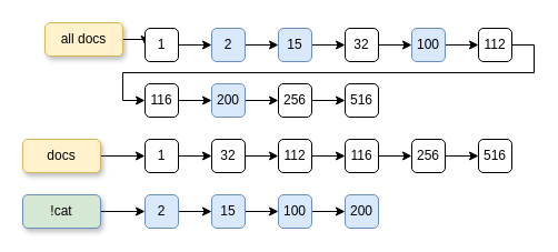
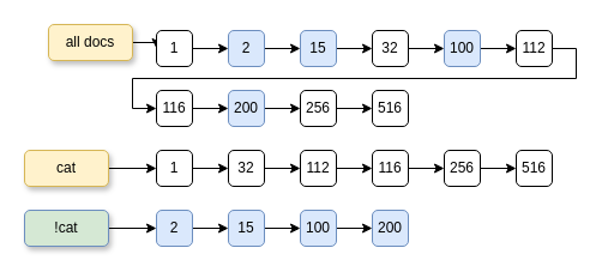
  <mxCell id="0" />
  <mxCell id="1" parent="0" />
  <mxCell id="2" style="edgeStyle=orthogonalEdgeStyle;rounded=0;orthogonalLoop=1;jettySize=auto;html=1;exitX=1;exitY=0.5;exitDx=0;exitDy=0;entryX=0;entryY=0.5;entryDx=0;entryDy=0;" edge="1" parent="1" source="3" target="5"><mxGeometry relative="1" as="geometry" /></mxCell>
- <mxCell id="3" value="docs" style="rounded=1;whiteSpace=wrap;html=1;fillColor=#fff2cc;strokeColor=#d6b656;shadow=1;" vertex="1" parent="1"><mxGeometry x="20" y="125" width="70" height="30" as="geometry" /></mxCell>
+ <mxCell id="3" value="cat" style="rounded=1;whiteSpace=wrap;html=1;fillColor=#fff2cc;strokeColor=#d6b656;shadow=1;" vertex="1" parent="1"><mxGeometry x="20" y="125" width="70" height="30" as="geometry" /></mxCell>
  <mxCell id="4" style="edgeStyle=orthogonalEdgeStyle;rounded=0;orthogonalLoop=1;jettySize=auto;html=1;exitX=1;exitY=0.5;exitDx=0;exitDy=0;entryX=0;entryY=0.5;entryDx=0;entryDy=0;" edge="1" parent="1" source="5" target="10"><mxGeometry relative="1" as="geometry" /></mxCell>
  <mxCell id="5" value="1" style="rounded=1;whiteSpace=wrap;html=1;" vertex="1" parent="1"><mxGeometry x="130" y="125" width="30" height="30" as="geometry" /></mxCell>
  <mxCell id="6" style="edgeStyle=orthogonalEdgeStyle;rounded=0;orthogonalLoop=1;jettySize=auto;html=1;exitX=1;exitY=0.5;exitDx=0;exitDy=0;entryX=0;entryY=0.5;entryDx=0;entryDy=0;" edge="1" parent="1" source="7" target="8"><mxGeometry relative="1" as="geometry" /></mxCell>
  <mxCell id="7" value="256" style="rounded=1;whiteSpace=wrap;html=1;" vertex="1" parent="1"><mxGeometry x="370" y="125" width="30" height="30" as="geometry" /></mxCell>
  <mxCell id="8" value="516" style="rounded=1;whiteSpace=wrap;html=1;" vertex="1" parent="1"><mxGeometry x="430" y="125" width="30" height="30" as="geometry" /></mxCell>
  <mxCell id="9" style="edgeStyle=orthogonalEdgeStyle;rounded=0;orthogonalLoop=1;jettySize=auto;html=1;exitX=1;exitY=0.5;exitDx=0;exitDy=0;entryX=0;entryY=0.5;entryDx=0;entryDy=0;" edge="1" parent="1" source="10" target="12"><mxGeometry relative="1" as="geometry" /></mxCell>
  <mxCell id="10" value="32" style="rounded=1;whiteSpace=wrap;html=1;" vertex="1" parent="1"><mxGeometry x="190" y="125" width="30" height="30" as="geometry" /></mxCell>
  <mxCell id="11" style="edgeStyle=orthogonalEdgeStyle;rounded=0;orthogonalLoop=1;jettySize=auto;html=1;exitX=1;exitY=0.5;exitDx=0;exitDy=0;entryX=0;entryY=0.5;entryDx=0;entryDy=0;" edge="1" parent="1" source="12" target="14"><mxGeometry relative="1" as="geometry"><mxPoint x="320" y="140" as="sourcePoint" /></mxGeometry></mxCell>
  <mxCell id="12" value="112" style="rounded=1;whiteSpace=wrap;html=1;" vertex="1" parent="1"><mxGeometry x="250" y="125" width="30" height="30" as="geometry" /></mxCell>
  <mxCell id="13" style="edgeStyle=orthogonalEdgeStyle;rounded=0;orthogonalLoop=1;jettySize=auto;html=1;exitX=1;exitY=0.5;exitDx=0;exitDy=0;entryX=0;entryY=0.5;entryDx=0;entryDy=0;" edge="1" parent="1" source="14" target="7"><mxGeometry relative="1" as="geometry" /></mxCell>
  <mxCell id="14" value="116" style="rounded=1;whiteSpace=wrap;html=1;" vertex="1" parent="1"><mxGeometry x="310" y="125" width="30" height="30" as="geometry" /></mxCell>
  <mxCell id="15" style="edgeStyle=orthogonalEdgeStyle;rounded=0;orthogonalLoop=1;jettySize=auto;html=1;exitX=1;exitY=0.5;exitDx=0;exitDy=0;entryX=0;entryY=0.5;entryDx=0;entryDy=0;" edge="1" source="16" target="18" parent="1"><mxGeometry relative="1" as="geometry" /></mxCell>
  <mxCell id="16" value="all docs" style="rounded=1;whiteSpace=wrap;html=1;fillColor=#fff2cc;strokeColor=#d6b656;shadow=1;" vertex="1" parent="1"><mxGeometry x="40" y="20" width="70" height="30" as="geometry" /></mxCell>
  <mxCell id="17" style="edgeStyle=orthogonalEdgeStyle;rounded=0;orthogonalLoop=1;jettySize=auto;html=1;exitX=1;exitY=0.5;exitDx=0;exitDy=0;entryX=0;entryY=0.5;entryDx=0;entryDy=0;" edge="1" source="18" target="24" parent="1"><mxGeometry relative="1" as="geometry" /></mxCell>
  <mxCell id="18" value="1" style="rounded=1;whiteSpace=wrap;html=1;" vertex="1" parent="1"><mxGeometry x="130" y="25" width="30" height="30" as="geometry" /></mxCell>
  <mxCell id="19" style="edgeStyle=orthogonalEdgeStyle;rounded=0;orthogonalLoop=1;jettySize=auto;html=1;exitX=1;exitY=0.5;exitDx=0;exitDy=0;entryX=0;entryY=0.5;entryDx=0;entryDy=0;" edge="1" source="20" target="22" parent="1"><mxGeometry relative="1" as="geometry" /></mxCell>
  <mxCell id="20" value="100" style="rounded=1;whiteSpace=wrap;html=1;fillColor=#dae8fc;strokeColor=#6c8ebf;" vertex="1" parent="1"><mxGeometry x="370" y="25" width="30" height="30" as="geometry" /></mxCell>
  <mxCell id="21" style="edgeStyle=orthogonalEdgeStyle;rounded=0;orthogonalLoop=1;jettySize=auto;html=1;exitX=1;exitY=0.5;exitDx=0;exitDy=0;entryX=0;entryY=0.5;entryDx=0;entryDy=0;" edge="1" parent="1" source="22" target="30"><mxGeometry relative="1" as="geometry"><Array as="points"><mxPoint x="480" y="40" /><mxPoint x="480" y="65" /><mxPoint x="110" y="65" /><mxPoint x="110" y="90" /></Array></mxGeometry></mxCell>
  <mxCell id="22" value="112" style="rounded=1;whiteSpace=wrap;html=1;" vertex="1" parent="1"><mxGeometry x="430" y="25" width="30" height="30" as="geometry" /></mxCell>
  <mxCell id="23" style="edgeStyle=orthogonalEdgeStyle;rounded=0;orthogonalLoop=1;jettySize=auto;html=1;exitX=1;exitY=0.5;exitDx=0;exitDy=0;entryX=0;entryY=0.5;entryDx=0;entryDy=0;" edge="1" source="24" target="26" parent="1"><mxGeometry relative="1" as="geometry" /></mxCell>
  <mxCell id="24" value="2" style="rounded=1;whiteSpace=wrap;html=1;fillColor=#dae8fc;strokeColor=#6c8ebf;" vertex="1" parent="1"><mxGeometry x="190" y="25" width="30" height="30" as="geometry" /></mxCell>
  <mxCell id="25" style="edgeStyle=orthogonalEdgeStyle;rounded=0;orthogonalLoop=1;jettySize=auto;html=1;exitX=1;exitY=0.5;exitDx=0;exitDy=0;entryX=0;entryY=0.5;entryDx=0;entryDy=0;" edge="1" source="26" target="28" parent="1"><mxGeometry relative="1" as="geometry"><mxPoint x="320" y="40" as="sourcePoint" /></mxGeometry></mxCell>
  <mxCell id="26" value="15" style="rounded=1;whiteSpace=wrap;html=1;fillColor=#dae8fc;strokeColor=#6c8ebf;" vertex="1" parent="1"><mxGeometry x="250" y="25" width="30" height="30" as="geometry" /></mxCell>
  <mxCell id="27" style="edgeStyle=orthogonalEdgeStyle;rounded=0;orthogonalLoop=1;jettySize=auto;html=1;exitX=1;exitY=0.5;exitDx=0;exitDy=0;entryX=0;entryY=0.5;entryDx=0;entryDy=0;" edge="1" source="28" target="20" parent="1"><mxGeometry relative="1" as="geometry" /></mxCell>
  <mxCell id="28" value="32" style="rounded=1;whiteSpace=wrap;html=1;" vertex="1" parent="1"><mxGeometry x="310" y="25" width="30" height="30" as="geometry" /></mxCell>
  <mxCell id="29" style="edgeStyle=orthogonalEdgeStyle;rounded=0;orthogonalLoop=1;jettySize=auto;html=1;exitX=1;exitY=0.5;exitDx=0;exitDy=0;entryX=0;entryY=0.5;entryDx=0;entryDy=0;" edge="1" parent="1" source="30" target="32"><mxGeometry relative="1" as="geometry" /></mxCell>
  <mxCell id="30" value="116" style="rounded=1;whiteSpace=wrap;html=1;" vertex="1" parent="1"><mxGeometry x="130" y="75" width="30" height="30" as="geometry" /></mxCell>
  <mxCell id="31" style="edgeStyle=orthogonalEdgeStyle;rounded=0;orthogonalLoop=1;jettySize=auto;html=1;exitX=1;exitY=0.5;exitDx=0;exitDy=0;entryX=0;entryY=0.5;entryDx=0;entryDy=0;" edge="1" parent="1" source="32" target="34"><mxGeometry relative="1" as="geometry" /></mxCell>
  <mxCell id="32" value="200" style="rounded=1;whiteSpace=wrap;html=1;fillColor=#dae8fc;strokeColor=#6c8ebf;" vertex="1" parent="1"><mxGeometry x="190" y="75" width="30" height="30" as="geometry" /></mxCell>
  <mxCell id="33" style="edgeStyle=orthogonalEdgeStyle;rounded=0;orthogonalLoop=1;jettySize=auto;html=1;exitX=1;exitY=0.5;exitDx=0;exitDy=0;entryX=0;entryY=0.5;entryDx=0;entryDy=0;" edge="1" parent="1" source="34" target="35"><mxGeometry relative="1" as="geometry" /></mxCell>
  <mxCell id="34" value="256" style="rounded=1;whiteSpace=wrap;html=1;" vertex="1" parent="1"><mxGeometry x="250" y="75" width="30" height="30" as="geometry" /></mxCell>
  <mxCell id="35" value="516" style="rounded=1;whiteSpace=wrap;html=1;" vertex="1" parent="1"><mxGeometry x="310" y="75" width="30" height="30" as="geometry" /></mxCell>
  <mxCell id="36" style="edgeStyle=orthogonalEdgeStyle;rounded=0;orthogonalLoop=1;jettySize=auto;html=1;exitX=1;exitY=0.5;exitDx=0;exitDy=0;entryX=0;entryY=0.5;entryDx=0;entryDy=0;" edge="1" source="37" target="39" parent="1"><mxGeometry relative="1" as="geometry" /></mxCell>
  <mxCell id="37" value="!cat" style="rounded=1;whiteSpace=wrap;html=1;fillColor=#d5e8d4;strokeColor=#6c8ebf;shadow=1;" vertex="1" parent="1"><mxGeometry x="20" y="175" width="70" height="30" as="geometry" /></mxCell>
  <mxCell id="38" style="edgeStyle=orthogonalEdgeStyle;rounded=0;orthogonalLoop=1;jettySize=auto;html=1;exitX=1;exitY=0.5;exitDx=0;exitDy=0;entryX=0;entryY=0.5;entryDx=0;entryDy=0;" edge="1" source="39" target="41" parent="1"><mxGeometry relative="1" as="geometry" /></mxCell>
  <mxCell id="39" value="2" style="rounded=1;whiteSpace=wrap;html=1;fillColor=#dae8fc;strokeColor=#6c8ebf;" vertex="1" parent="1"><mxGeometry x="130" y="175" width="30" height="30" as="geometry" /></mxCell>
  <mxCell id="40" style="edgeStyle=orthogonalEdgeStyle;rounded=0;orthogonalLoop=1;jettySize=auto;html=1;exitX=1;exitY=0.5;exitDx=0;exitDy=0;entryX=0;entryY=0.5;entryDx=0;entryDy=0;" edge="1" source="41" target="43" parent="1"><mxGeometry relative="1" as="geometry" /></mxCell>
  <mxCell id="41" value="15" style="rounded=1;whiteSpace=wrap;html=1;fillColor=#dae8fc;strokeColor=#6c8ebf;" vertex="1" parent="1"><mxGeometry x="190" y="175" width="30" height="30" as="geometry" /></mxCell>
  <mxCell id="42" style="edgeStyle=orthogonalEdgeStyle;rounded=0;orthogonalLoop=1;jettySize=auto;html=1;exitX=1;exitY=0.5;exitDx=0;exitDy=0;entryX=0;entryY=0.5;entryDx=0;entryDy=0;" edge="1" source="43" target="44" parent="1"><mxGeometry relative="1" as="geometry"><mxPoint x="320" y="190" as="sourcePoint" /></mxGeometry></mxCell>
  <mxCell id="43" value="100" style="rounded=1;whiteSpace=wrap;html=1;fillColor=#dae8fc;strokeColor=#6c8ebf;" vertex="1" parent="1"><mxGeometry x="250" y="175" width="30" height="30" as="geometry" /></mxCell>
  <mxCell id="44" value="200" style="rounded=1;whiteSpace=wrap;html=1;fillColor=#dae8fc;strokeColor=#6c8ebf;" vertex="1" parent="1"><mxGeometry x="310" y="175" width="30" height="30" as="geometry" /></mxCell>
